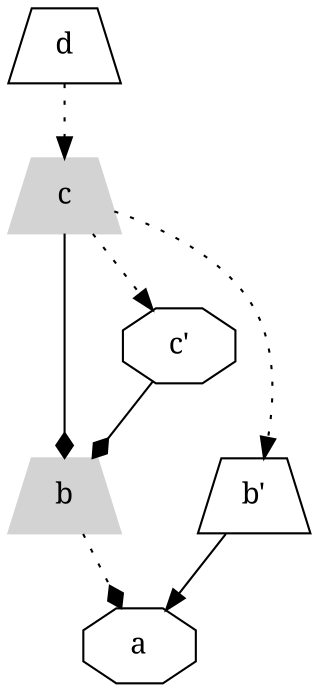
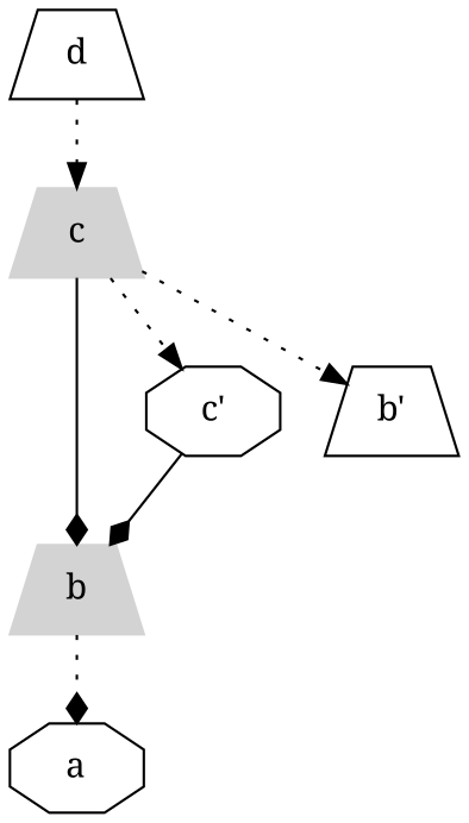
  digraph {
    fontname="Noto Serif"
    node [fontname="Noto Serif" shape=trapezium]
    edge [arrowhead=normal fontname="Noto Serif" style=dotted]
    c [color=lightgray group=g2 style=filled]
    b [color=lightgray group=g2 style=filled]
    "c'" [group=g1 shape=octagon]
    "b'" [group=g1]
    d
    a [shape=octagon]
    c -> b [arrowhead=diamond style=solid]
    c -> "c'"
    c -> "b'"
    b -> a [arrowhead=diamond]
    "c'" -> b [arrowhead=diamond style=solid]
-   "b'" -> a [style=solid]
    d -> c
  }
